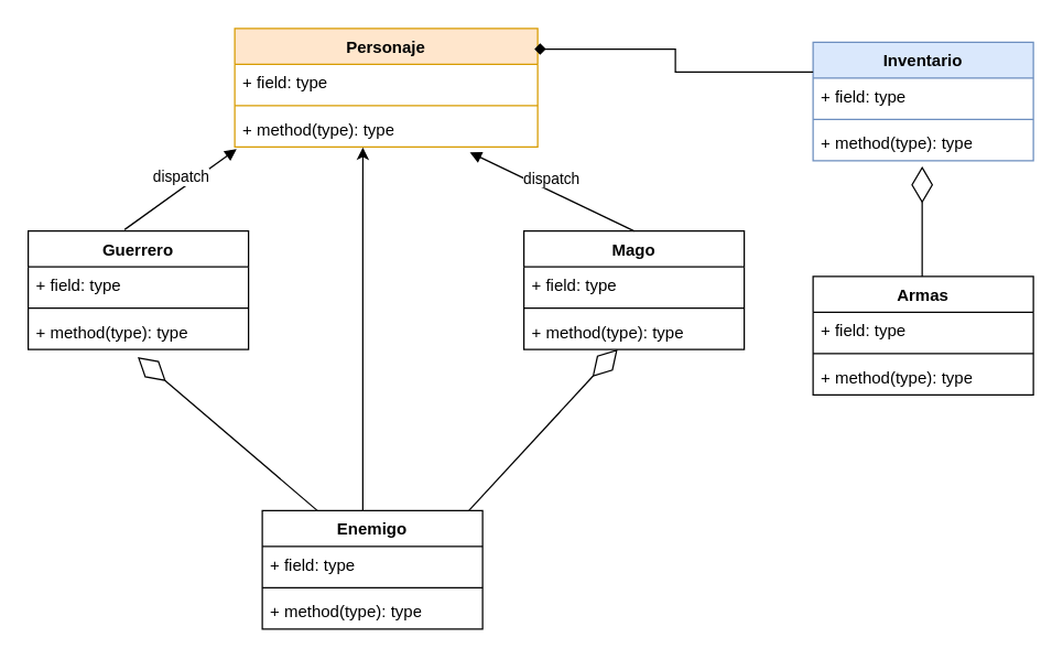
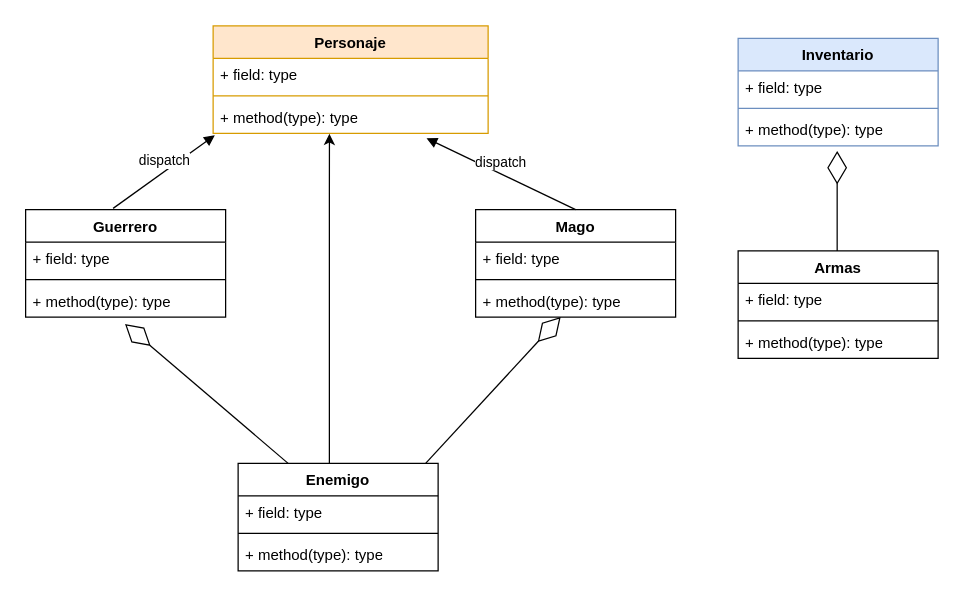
  <mxCell id="0" />
  <mxCell id="1" parent="0" />
  <mxCell id="2" value="Personaje&lt;div&gt;&lt;br&gt;&lt;/div&gt;&lt;div&gt;&lt;br&gt;&lt;/div&gt;" style="swimlane;fontStyle=1;align=center;verticalAlign=top;childLayout=stackLayout;horizontal=1;startSize=26;horizontalStack=0;resizeParent=1;resizeParentMax=0;resizeLast=0;collapsible=1;marginBottom=0;whiteSpace=wrap;html=1;fillColor=#ffe6cc;strokeColor=#d79b00;" vertex="1" parent="1"><mxGeometry x="170" y="20" width="220" height="86" as="geometry" /></mxCell>
  <mxCell id="3" value="+ field: type" style="text;strokeColor=none;fillColor=none;align=left;verticalAlign=top;spacingLeft=4;spacingRight=4;overflow=hidden;rotatable=0;points=[[0,0.5],[1,0.5]];portConstraint=eastwest;whiteSpace=wrap;html=1;" vertex="1" parent="2"><mxGeometry y="26" width="220" height="26" as="geometry" /></mxCell>
  <mxCell id="4" value="" style="line;strokeWidth=1;fillColor=none;align=left;verticalAlign=middle;spacingTop=-1;spacingLeft=3;spacingRight=3;rotatable=0;labelPosition=right;points=[];portConstraint=eastwest;strokeColor=inherit;" vertex="1" parent="2"><mxGeometry y="52" width="220" height="8" as="geometry" /></mxCell>
  <mxCell id="5" value="+ method(type): type" style="text;strokeColor=none;fillColor=none;align=left;verticalAlign=top;spacingLeft=4;spacingRight=4;overflow=hidden;rotatable=0;points=[[0,0.5],[1,0.5]];portConstraint=eastwest;whiteSpace=wrap;html=1;" vertex="1" parent="2"><mxGeometry y="60" width="220" height="26" as="geometry" /></mxCell>
  <mxCell id="6" value="Mago&lt;div&gt;&lt;br&gt;&lt;/div&gt;" style="swimlane;fontStyle=1;align=center;verticalAlign=top;childLayout=stackLayout;horizontal=1;startSize=26;horizontalStack=0;resizeParent=1;resizeParentMax=0;resizeLast=0;collapsible=1;marginBottom=0;whiteSpace=wrap;html=1;" vertex="1" parent="1"><mxGeometry x="380" y="167" width="160" height="86" as="geometry" /></mxCell>
  <mxCell id="7" value="+ field: type" style="text;strokeColor=none;fillColor=none;align=left;verticalAlign=top;spacingLeft=4;spacingRight=4;overflow=hidden;rotatable=0;points=[[0,0.5],[1,0.5]];portConstraint=eastwest;whiteSpace=wrap;html=1;" vertex="1" parent="6"><mxGeometry y="26" width="160" height="26" as="geometry" /></mxCell>
  <mxCell id="8" value="" style="line;strokeWidth=1;fillColor=none;align=left;verticalAlign=middle;spacingTop=-1;spacingLeft=3;spacingRight=3;rotatable=0;labelPosition=right;points=[];portConstraint=eastwest;strokeColor=inherit;" vertex="1" parent="6"><mxGeometry y="52" width="160" height="8" as="geometry" /></mxCell>
  <mxCell id="9" value="+ method(type): type" style="text;strokeColor=none;fillColor=none;align=left;verticalAlign=top;spacingLeft=4;spacingRight=4;overflow=hidden;rotatable=0;points=[[0,0.5],[1,0.5]];portConstraint=eastwest;whiteSpace=wrap;html=1;" vertex="1" parent="6"><mxGeometry y="60" width="160" height="26" as="geometry" /></mxCell>
  <mxCell id="10" value="Enemigo&lt;div&gt;&lt;br&gt;&lt;/div&gt;" style="swimlane;fontStyle=1;align=center;verticalAlign=top;childLayout=stackLayout;horizontal=1;startSize=26;horizontalStack=0;resizeParent=1;resizeParentMax=0;resizeLast=0;collapsible=1;marginBottom=0;whiteSpace=wrap;html=1;" vertex="1" parent="1"><mxGeometry x="190" y="370" width="160" height="86" as="geometry" /></mxCell>
  <mxCell id="11" value="+ field: type" style="text;strokeColor=none;fillColor=none;align=left;verticalAlign=top;spacingLeft=4;spacingRight=4;overflow=hidden;rotatable=0;points=[[0,0.5],[1,0.5]];portConstraint=eastwest;whiteSpace=wrap;html=1;" vertex="1" parent="10"><mxGeometry y="26" width="160" height="26" as="geometry" /></mxCell>
  <mxCell id="12" value="" style="line;strokeWidth=1;fillColor=none;align=left;verticalAlign=middle;spacingTop=-1;spacingLeft=3;spacingRight=3;rotatable=0;labelPosition=right;points=[];portConstraint=eastwest;strokeColor=inherit;" vertex="1" parent="10"><mxGeometry y="52" width="160" height="8" as="geometry" /></mxCell>
  <mxCell id="13" value="+ method(type): type" style="text;strokeColor=none;fillColor=none;align=left;verticalAlign=top;spacingLeft=4;spacingRight=4;overflow=hidden;rotatable=0;points=[[0,0.5],[1,0.5]];portConstraint=eastwest;whiteSpace=wrap;html=1;" vertex="1" parent="10"><mxGeometry y="60" width="160" height="26" as="geometry" /></mxCell>
  <mxCell id="14" value="Guerrero&lt;div&gt;&lt;br&gt;&lt;/div&gt;" style="swimlane;fontStyle=1;align=center;verticalAlign=top;childLayout=stackLayout;horizontal=1;startSize=26;horizontalStack=0;resizeParent=1;resizeParentMax=0;resizeLast=0;collapsible=1;marginBottom=0;whiteSpace=wrap;html=1;" vertex="1" parent="1"><mxGeometry x="20" y="167" width="160" height="86" as="geometry" /></mxCell>
  <mxCell id="15" value="+ field: type" style="text;strokeColor=none;fillColor=none;align=left;verticalAlign=top;spacingLeft=4;spacingRight=4;overflow=hidden;rotatable=0;points=[[0,0.5],[1,0.5]];portConstraint=eastwest;whiteSpace=wrap;html=1;" vertex="1" parent="14"><mxGeometry y="26" width="160" height="26" as="geometry" /></mxCell>
  <mxCell id="16" value="" style="line;strokeWidth=1;fillColor=none;align=left;verticalAlign=middle;spacingTop=-1;spacingLeft=3;spacingRight=3;rotatable=0;labelPosition=right;points=[];portConstraint=eastwest;strokeColor=inherit;" vertex="1" parent="14"><mxGeometry y="52" width="160" height="8" as="geometry" /></mxCell>
  <mxCell id="17" value="+ method(type): type" style="text;strokeColor=none;fillColor=none;align=left;verticalAlign=top;spacingLeft=4;spacingRight=4;overflow=hidden;rotatable=0;points=[[0,0.5],[1,0.5]];portConstraint=eastwest;whiteSpace=wrap;html=1;" vertex="1" parent="14"><mxGeometry y="60" width="160" height="26" as="geometry" /></mxCell>
  <mxCell id="18" value="Inventario&lt;div&gt;&lt;br&gt;&lt;/div&gt;" style="swimlane;fontStyle=1;align=center;verticalAlign=top;childLayout=stackLayout;horizontal=1;startSize=26;horizontalStack=0;resizeParent=1;resizeParentMax=0;resizeLast=0;collapsible=1;marginBottom=0;whiteSpace=wrap;html=1;fillColor=#dae8fc;strokeColor=#6c8ebf;" vertex="1" parent="1"><mxGeometry x="590" y="30" width="160" height="86" as="geometry" /></mxCell>
  <mxCell id="19" value="+ field: type" style="text;strokeColor=none;fillColor=none;align=left;verticalAlign=top;spacingLeft=4;spacingRight=4;overflow=hidden;rotatable=0;points=[[0,0.5],[1,0.5]];portConstraint=eastwest;whiteSpace=wrap;html=1;" vertex="1" parent="18"><mxGeometry y="26" width="160" height="26" as="geometry" /></mxCell>
  <mxCell id="20" value="" style="line;strokeWidth=1;fillColor=none;align=left;verticalAlign=middle;spacingTop=-1;spacingLeft=3;spacingRight=3;rotatable=0;labelPosition=right;points=[];portConstraint=eastwest;strokeColor=inherit;" vertex="1" parent="18"><mxGeometry y="52" width="160" height="8" as="geometry" /></mxCell>
  <mxCell id="21" value="+ method(type): type" style="text;strokeColor=none;fillColor=none;align=left;verticalAlign=top;spacingLeft=4;spacingRight=4;overflow=hidden;rotatable=0;points=[[0,0.5],[1,0.5]];portConstraint=eastwest;whiteSpace=wrap;html=1;" vertex="1" parent="18"><mxGeometry y="60" width="160" height="26" as="geometry" /></mxCell>
  <mxCell id="22" value="&lt;div&gt;Armas&lt;/div&gt;&lt;div&gt;&lt;br&gt;&lt;/div&gt;" style="swimlane;fontStyle=1;align=center;verticalAlign=top;childLayout=stackLayout;horizontal=1;startSize=26;horizontalStack=0;resizeParent=1;resizeParentMax=0;resizeLast=0;collapsible=1;marginBottom=0;whiteSpace=wrap;html=1;" vertex="1" parent="1"><mxGeometry x="590" y="200" width="160" height="86" as="geometry" /></mxCell>
  <mxCell id="23" value="+ field: type" style="text;strokeColor=none;fillColor=none;align=left;verticalAlign=top;spacingLeft=4;spacingRight=4;overflow=hidden;rotatable=0;points=[[0,0.5],[1,0.5]];portConstraint=eastwest;whiteSpace=wrap;html=1;" vertex="1" parent="22"><mxGeometry y="26" width="160" height="26" as="geometry" /></mxCell>
  <mxCell id="24" value="" style="line;strokeWidth=1;fillColor=none;align=left;verticalAlign=middle;spacingTop=-1;spacingLeft=3;spacingRight=3;rotatable=0;labelPosition=right;points=[];portConstraint=eastwest;strokeColor=inherit;" vertex="1" parent="22"><mxGeometry y="52" width="160" height="8" as="geometry" /></mxCell>
  <mxCell id="25" value="+ method(type): type" style="text;strokeColor=none;fillColor=none;align=left;verticalAlign=top;spacingLeft=4;spacingRight=4;overflow=hidden;rotatable=0;points=[[0,0.5],[1,0.5]];portConstraint=eastwest;whiteSpace=wrap;html=1;" vertex="1" parent="22"><mxGeometry y="60" width="160" height="26" as="geometry" /></mxCell>
  <mxCell id="26" value="dispatch" style="html=1;verticalAlign=bottom;endArrow=block;curved=0;rounded=0;entryX=0.006;entryY=1.059;entryDx=0;entryDy=0;exitX=0.5;exitY=0;exitDx=0;exitDy=0;entryPerimeter=0;" edge="1" parent="1" target="5"><mxGeometry width="80" relative="1" as="geometry"><mxPoint x="90" y="166" as="sourcePoint" /><mxPoint x="410" y="220" as="targetPoint" /></mxGeometry></mxCell>
  <mxCell id="27" style="edgeStyle=orthogonalEdgeStyle;rounded=0;orthogonalLoop=1;jettySize=auto;html=1;entryX=0.423;entryY=1.014;entryDx=0;entryDy=0;entryPerimeter=0;" edge="1" parent="1" source="10" target="5"><mxGeometry relative="1" as="geometry"><Array as="points"><mxPoint x="263" y="150" /><mxPoint x="263" y="150" /></Array></mxGeometry></mxCell>
  <mxCell id="28" value="dispatch" style="html=1;verticalAlign=bottom;endArrow=block;curved=0;rounded=0;entryX=0.776;entryY=1.149;entryDx=0;entryDy=0;entryPerimeter=0;exitX=0.5;exitY=0;exitDx=0;exitDy=0;" edge="1" parent="1" source="6" target="5"><mxGeometry width="80" relative="1" as="geometry"><mxPoint x="330" y="220" as="sourcePoint" /><mxPoint x="410" y="220" as="targetPoint" /></mxGeometry></mxCell>
- <mxCell id="29" style="edgeStyle=orthogonalEdgeStyle;rounded=0;orthogonalLoop=1;jettySize=auto;html=1;exitX=0;exitY=0.25;exitDx=0;exitDy=0;entryX=0.989;entryY=0.174;entryDx=0;entryDy=0;entryPerimeter=0;endArrow=diamond;endFill=1;" edge="1" parent="1" source="18" target="2"><mxGeometry relative="1" as="geometry" /></mxCell>
  <mxCell id="30" value="" style="endArrow=diamondThin;endFill=0;endSize=24;html=1;rounded=0;" edge="1" parent="1" target="9"><mxGeometry width="160" relative="1" as="geometry"><mxPoint x="340" y="370" as="sourcePoint" /><mxPoint x="500" y="370" as="targetPoint" /></mxGeometry></mxCell>
  <mxCell id="31" value="" style="endArrow=diamondThin;endFill=0;endSize=24;html=1;rounded=0;" edge="1" parent="1"><mxGeometry width="160" relative="1" as="geometry"><mxPoint x="669.23" y="200" as="sourcePoint" /><mxPoint x="669.23" y="120" as="targetPoint" /></mxGeometry></mxCell>
  <mxCell id="32" value="" style="endArrow=diamondThin;endFill=0;endSize=24;html=1;rounded=0;entryX=0.497;entryY=1.213;entryDx=0;entryDy=0;entryPerimeter=0;exitX=0.25;exitY=0;exitDx=0;exitDy=0;" edge="1" parent="1" source="10" target="17"><mxGeometry width="160" relative="1" as="geometry"><mxPoint x="40" y="340" as="sourcePoint" /><mxPoint x="200" y="340" as="targetPoint" /></mxGeometry></mxCell>
